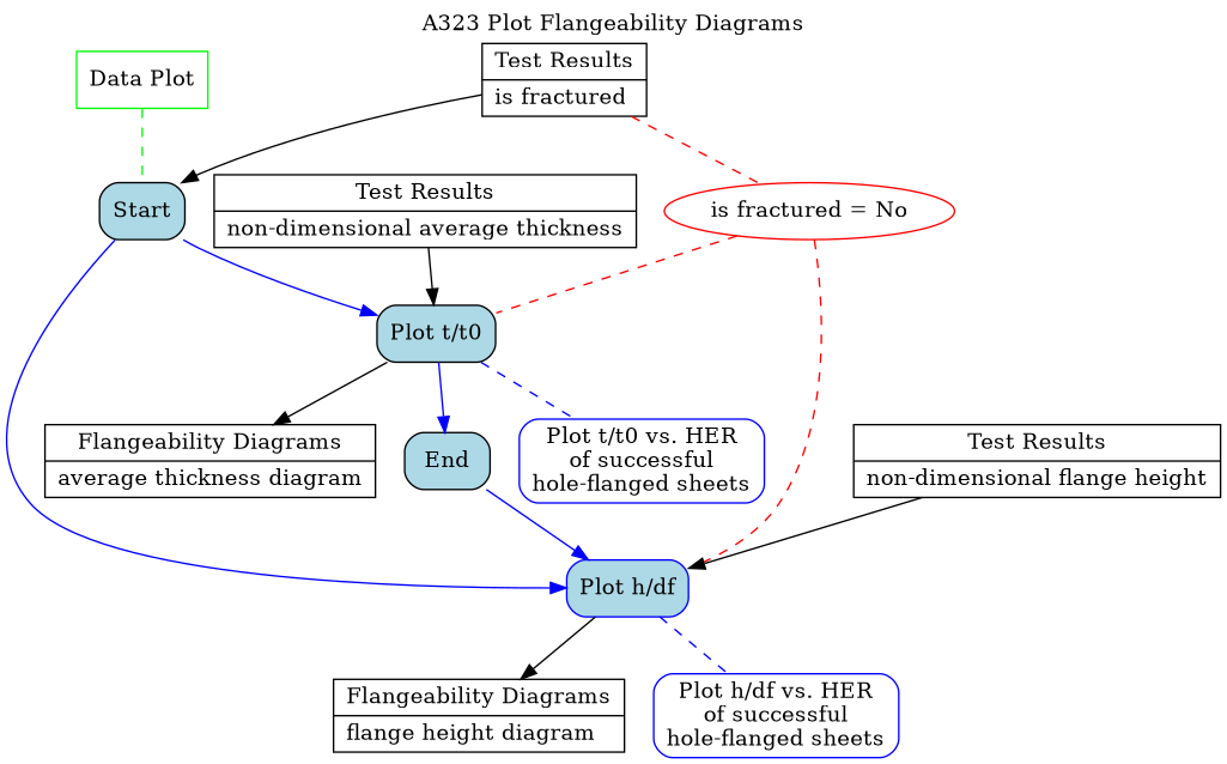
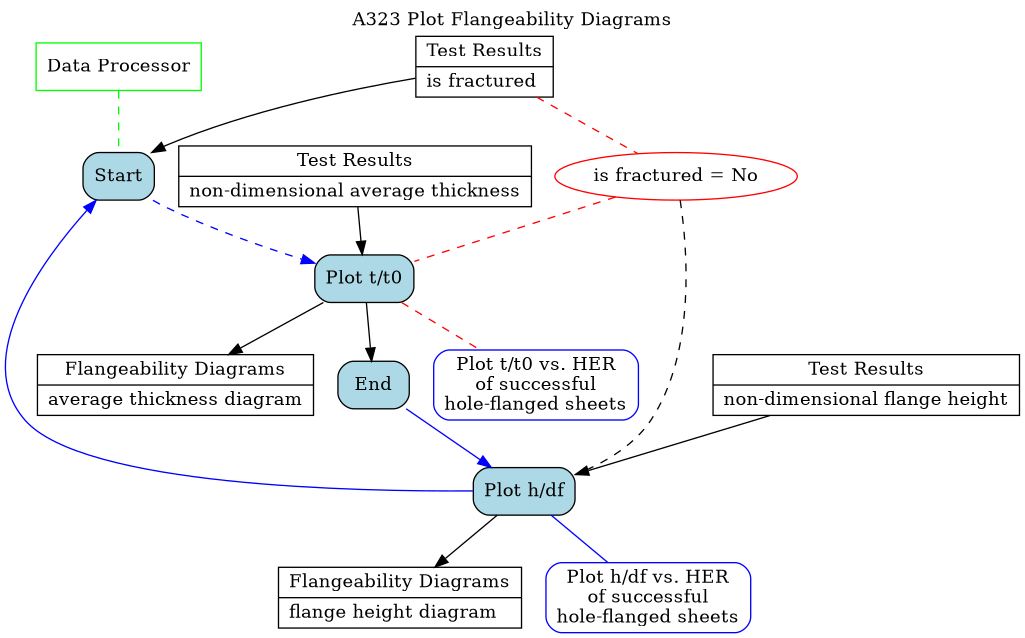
  digraph {
    label="A323 Plot Flangeability Diagrams"
    labelloc=t
    node [color=black fillcolor=white shape=box style=filled]
    edge [color=blue dir=forward fontcolor=black style=solid]
    n1 [label="{Test Results|is fractured\l}" shape=record]
    Start [fillcolor=lightblue style="filled, rounded"]
    n3 [color=red label="is fractured = No" shape=ellipse]
-   n4 [color=blue fillcolor=lightblue label="Plot h/df" style="filled, rounded"]
+   n4 [fillcolor=lightblue label="Plot h/df" style="filled, rounded"]
    n5 [fillcolor=lightblue label="Plot t/t0" style="filled, rounded"]
    n6 [label="{Test Results|non-dimensional flange height\l}" shape=record]
    n7 [label="{Flangeability Diagrams|flange height diagram\l}" shape=record]
    n8 [color=blue label="Plot h/df vs. HER\nof successful\nhole-ﬂanged sheets" style="filled, rounded"]
    n9 [label="{Test Results|non-dimensional average thickness\l}" shape=record]
    n10 [label="{Flangeability Diagrams|average thickness diagram\l}" shape=record]
    End [fillcolor=lightblue style="filled, rounded"]
    n12 [color=blue label="Plot t/t0 vs. HER\nof successful\nhole-ﬂanged sheets" style="filled, rounded"]
-   n13 [color=green label="Data Plot"]
+   n13 [color=green label="Data Processor"]
    n1 -> Start [color=black]
    n1 -> n3 [color=red dir=none style=dashed]
-   Start -> n4 [fontcolor=blue]
-   Start -> n5 [fontcolor=blue]
-   n3 -> n4 [color=red dir=none style=dashed]
+   n4 -> Start [fontcolor=blue]
+   Start -> n5 [fontcolor=blue style=dashed]
+   n3 -> n4 [color=black dir=none style=dashed]
    n3 -> n5 [color=red dir=none style=dashed]
    n4 -> n7 [color=black]
-   n4 -> n8 [dir=none style=dashed fontcolor=""]
+   n4 -> n8 [dir=none fontcolor=""]
    n5 -> n10 [color=black]
-   n5 -> End [fontcolor=blue]
-   n5 -> n12 [dir=none style=dashed fontcolor=""]
+   n5 -> End [color=black fontcolor=blue]
+   n5 -> n12 [color=red dir=none style=dashed fontcolor=""]
    n6 -> n4 [color=black]
    n9 -> n5 [color=black]
    End -> n4 [fontcolor=blue]
    n13 -> Start [color=green dir=none fontcolor=blue style=dashed]
  }
